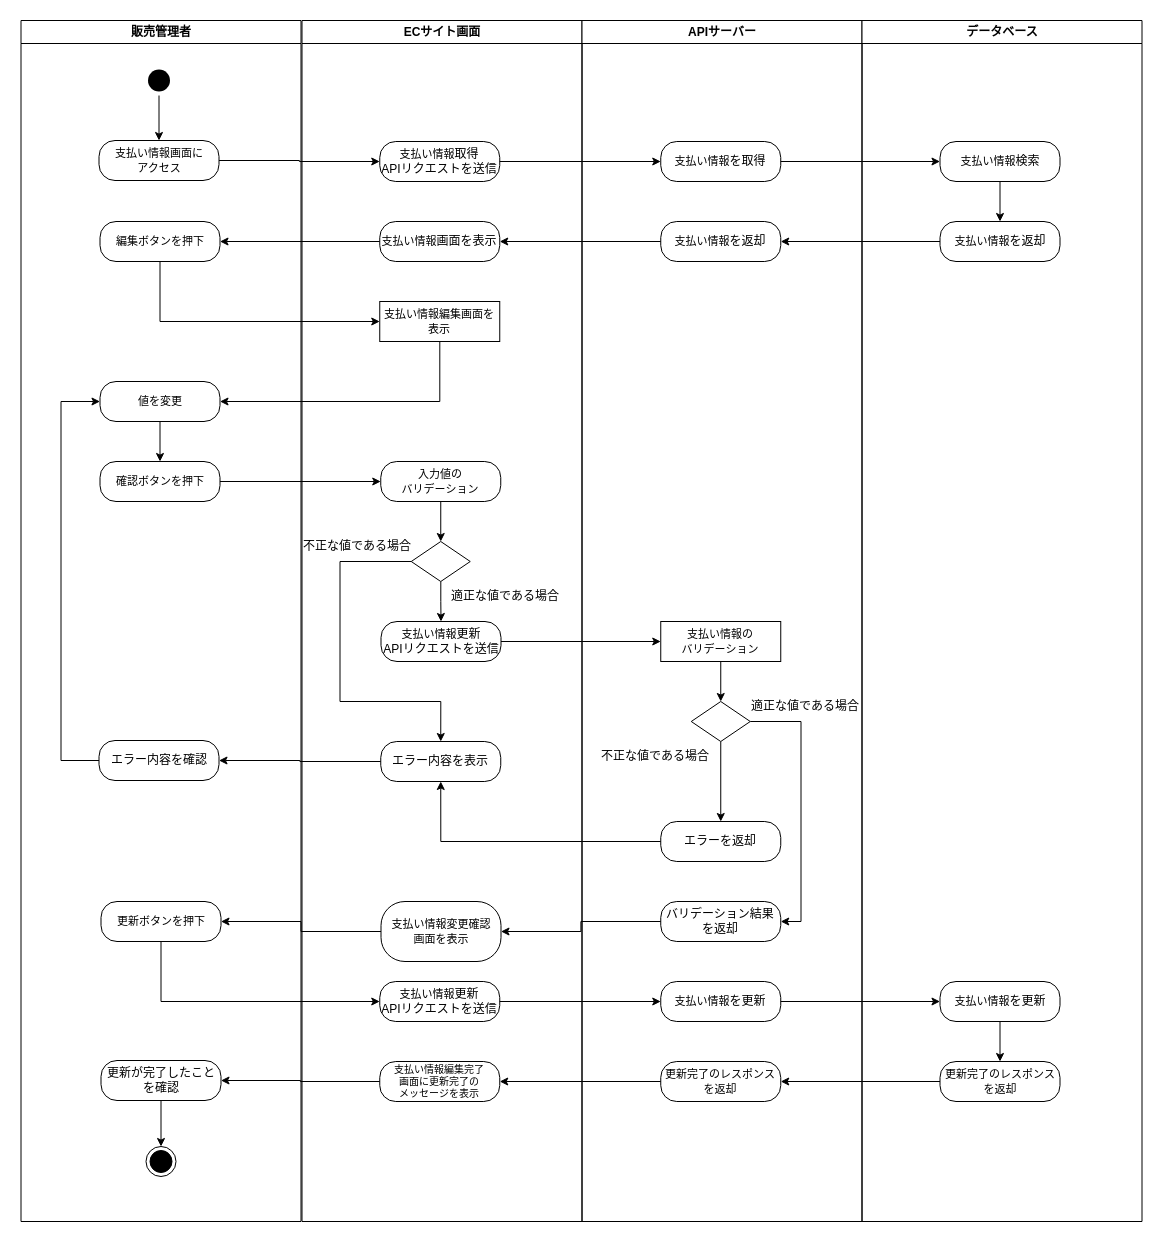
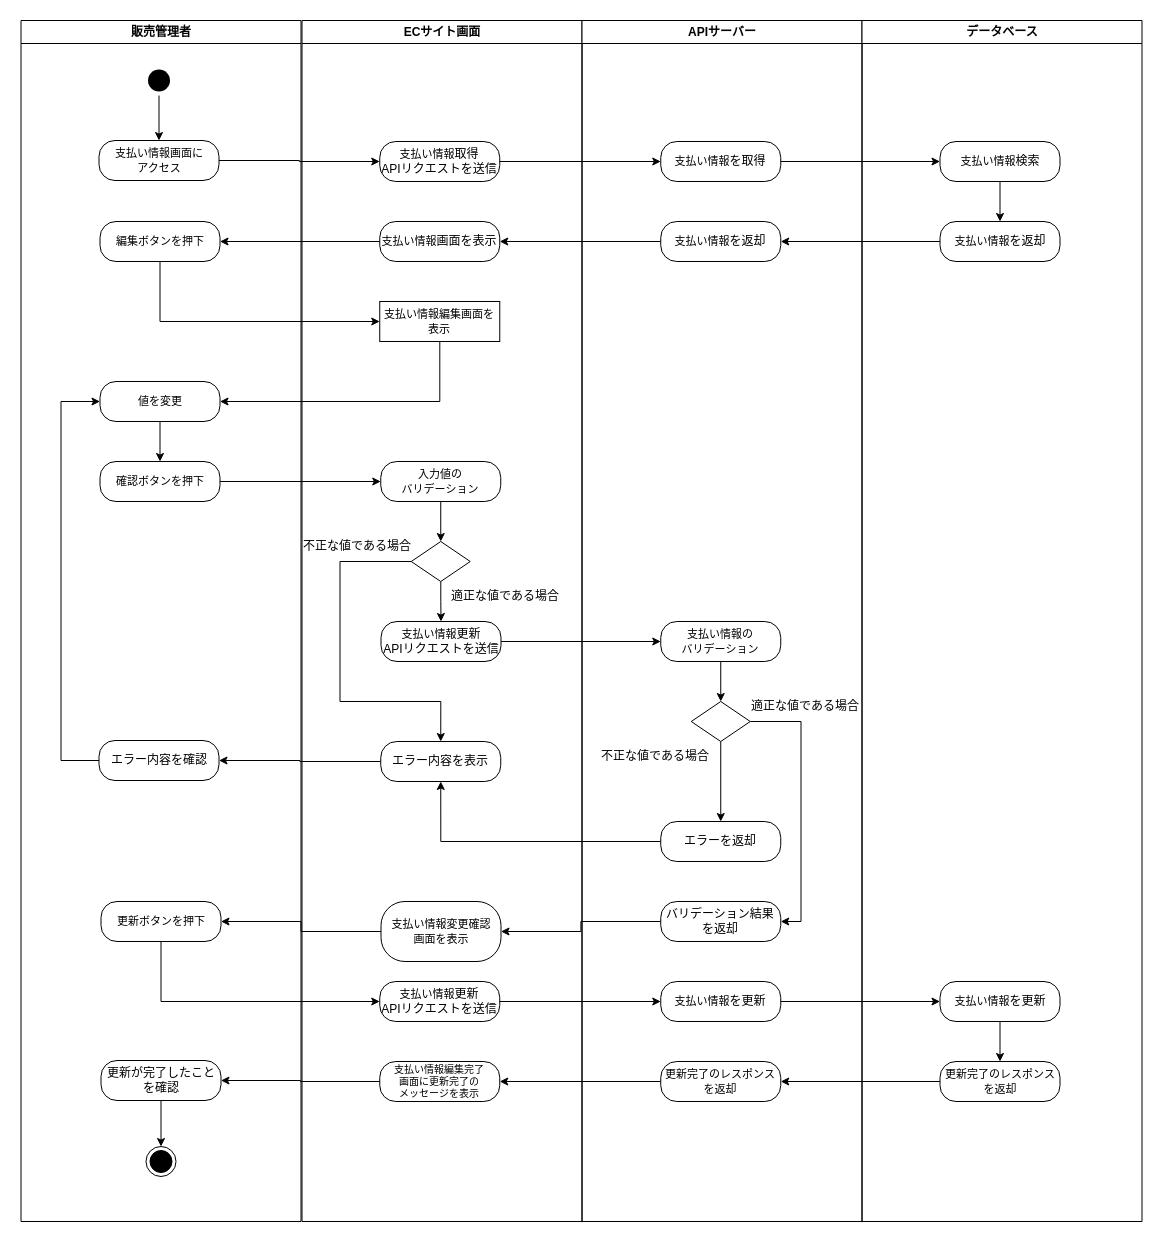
  <mxCell id="0" />
  <mxCell id="1" parent="0" />
  <mxCell id="2" value="販売管理者" style="swimlane;whiteSpace=wrap" vertex="1" parent="1"><mxGeometry x="20.5" y="20" width="280" height="1201" as="geometry" /></mxCell>
  <mxCell id="3" style="edgeStyle=orthogonalEdgeStyle;rounded=0;orthogonalLoop=1;jettySize=auto;html=1;entryX=0.5;entryY=0;entryDx=0;entryDy=0;" edge="1" parent="2" source="4" target="5"><mxGeometry relative="1" as="geometry" /></mxCell>
  <mxCell id="4" value="" style="ellipse;shape=startState;fillColor=#000000;strokeColor=none;" vertex="1" parent="2"><mxGeometry x="123" y="45" width="30" height="30" as="geometry" /></mxCell>
  <mxCell id="5" value="&lt;font style=&quot;font-size: 11px;&quot;&gt;支払い情報画面に&lt;/font&gt;&lt;div&gt;&lt;font style=&quot;font-size: 11px;&quot;&gt;アクセス&lt;/font&gt;&lt;/div&gt;" style="rounded=1;whiteSpace=wrap;html=1;arcSize=40;" vertex="1" parent="2"><mxGeometry x="78" y="120" width="120" height="40" as="geometry" /></mxCell>
  <mxCell id="6" value="&lt;span style=&quot;font-size: 11px;&quot;&gt;編集ボタンを押下&lt;/span&gt;" style="rounded=1;whiteSpace=wrap;html=1;arcSize=40;" vertex="1" parent="2"><mxGeometry x="79" y="201" width="120" height="40" as="geometry" /></mxCell>
  <mxCell id="7" style="edgeStyle=orthogonalEdgeStyle;rounded=0;orthogonalLoop=1;jettySize=auto;html=1;entryX=0;entryY=0.5;entryDx=0;entryDy=0;" edge="1" parent="2" source="8" target="13"><mxGeometry relative="1" as="geometry"><Array as="points"><mxPoint x="40" y="740" /><mxPoint x="40" y="381" /></Array></mxGeometry></mxCell>
  <mxCell id="8" value="&lt;font style=&quot;font-size: 12px;&quot;&gt;エラー内容を確認&lt;/font&gt;" style="rounded=1;whiteSpace=wrap;html=1;arcSize=40;" vertex="1" parent="2"><mxGeometry x="78" y="720" width="120" height="40" as="geometry" /></mxCell>
  <mxCell id="9" style="edgeStyle=orthogonalEdgeStyle;rounded=0;orthogonalLoop=1;jettySize=auto;html=1;entryX=0.5;entryY=0;entryDx=0;entryDy=0;" edge="1" parent="2" source="10" target="11"><mxGeometry relative="1" as="geometry" /></mxCell>
  <mxCell id="10" value="更新が完了したことを確認" style="rounded=1;whiteSpace=wrap;html=1;arcSize=40;" vertex="1" parent="2"><mxGeometry x="80" y="1040" width="120" height="40" as="geometry" /></mxCell>
  <mxCell id="11" value="" style="ellipse;html=1;shape=endState;fillColor=#000000;strokeColor=default;" vertex="1" parent="2"><mxGeometry x="125" y="1126" width="30" height="30" as="geometry" /></mxCell>
  <mxCell id="12" style="edgeStyle=orthogonalEdgeStyle;rounded=0;orthogonalLoop=1;jettySize=auto;html=1;entryX=0.5;entryY=0;entryDx=0;entryDy=0;" edge="1" parent="2" source="13" target="14"><mxGeometry relative="1" as="geometry" /></mxCell>
  <mxCell id="13" value="&lt;span style=&quot;font-size: 11px;&quot;&gt;値を変更&lt;/span&gt;" style="rounded=1;whiteSpace=wrap;html=1;arcSize=40;" vertex="1" parent="2"><mxGeometry x="79" y="361" width="120" height="40" as="geometry" /></mxCell>
  <mxCell id="14" value="&lt;span style=&quot;font-size: 11px;&quot;&gt;確認ボタンを押下&lt;/span&gt;" style="rounded=1;whiteSpace=wrap;html=1;arcSize=40;" vertex="1" parent="2"><mxGeometry x="79" y="441" width="120" height="40" as="geometry" /></mxCell>
  <mxCell id="15" value="&lt;span style=&quot;font-size: 11px;&quot;&gt;更新ボタンを押下&lt;/span&gt;" style="rounded=1;whiteSpace=wrap;html=1;arcSize=40;" vertex="1" parent="2"><mxGeometry x="80" y="881" width="120" height="40" as="geometry" /></mxCell>
  <mxCell id="16" value="ECサイト画面" style="swimlane;whiteSpace=wrap;startSize=23;" vertex="1" parent="1"><mxGeometry x="301.5" y="20" width="280" height="1201" as="geometry" /></mxCell>
  <mxCell id="17" value="&lt;div&gt;&lt;span style=&quot;font-size: 11px; background-color: initial;&quot;&gt;支払い情報&lt;/span&gt;取得&lt;/div&gt;APIリクエストを送信" style="rounded=1;whiteSpace=wrap;html=1;arcSize=40;" vertex="1" parent="16"><mxGeometry x="77.75" y="121" width="120" height="40" as="geometry" /></mxCell>
  <mxCell id="18" value="&lt;span style=&quot;font-size: 11px;&quot;&gt;支払い情報&lt;/span&gt;&lt;span style=&quot;font-size: 11px;&quot;&gt;編集画面を&lt;/span&gt;&lt;div&gt;&lt;span style=&quot;font-size: 11px;&quot;&gt;表示&lt;/span&gt;&lt;/div&gt;" style="whiteSpace=wrap;html=1;arcSize=40;rounded=0;" vertex="1" parent="16"><mxGeometry x="77.75" y="281" width="120" height="40" as="geometry" /></mxCell>
  <mxCell id="19" style="edgeStyle=orthogonalEdgeStyle;rounded=0;orthogonalLoop=1;jettySize=auto;html=1;entryX=0.5;entryY=0;entryDx=0;entryDy=0;" edge="1" parent="16" source="20" target="23"><mxGeometry relative="1" as="geometry" /></mxCell>
  <mxCell id="20" value="&lt;span style=&quot;font-size: 11px;&quot;&gt;入力値の&lt;/span&gt;&lt;div&gt;&lt;span style=&quot;font-size: 11px;&quot;&gt;バリデーション&lt;/span&gt;&lt;/div&gt;" style="rounded=1;whiteSpace=wrap;html=1;arcSize=40;" vertex="1" parent="16"><mxGeometry x="78.75" y="441" width="120" height="40" as="geometry" /></mxCell>
  <mxCell id="21" style="edgeStyle=orthogonalEdgeStyle;rounded=0;orthogonalLoop=1;jettySize=auto;html=1;entryX=0.5;entryY=0;entryDx=0;entryDy=0;exitX=0;exitY=0.5;exitDx=0;exitDy=0;" edge="1" parent="16" source="23" target="26"><mxGeometry relative="1" as="geometry"><Array as="points"><mxPoint x="38" y="541" /><mxPoint x="38" y="681" /><mxPoint x="139" y="681" /></Array></mxGeometry></mxCell>
  <mxCell id="22" style="edgeStyle=orthogonalEdgeStyle;rounded=0;orthogonalLoop=1;jettySize=auto;html=1;entryX=0.5;entryY=0;entryDx=0;entryDy=0;" edge="1" parent="16" source="23" target="28"><mxGeometry relative="1" as="geometry" /></mxCell>
  <mxCell id="23" value="" style="rhombus;whiteSpace=wrap;html=1;" vertex="1" parent="16"><mxGeometry x="109.25" y="521" width="59" height="40" as="geometry" /></mxCell>
  <mxCell id="24" value="適正な値である場合" style="text;html=1;align=center;verticalAlign=middle;whiteSpace=wrap;rounded=0;" vertex="1" parent="16"><mxGeometry x="148.5" y="561" width="110" height="30" as="geometry" /></mxCell>
  <mxCell id="25" value="不正な値である場合" style="text;html=1;align=center;verticalAlign=middle;whiteSpace=wrap;rounded=0;" vertex="1" parent="16"><mxGeometry y="511" width="110" height="30" as="geometry" /></mxCell>
  <mxCell id="26" value="&lt;font style=&quot;font-size: 12px;&quot;&gt;エラー内容を表示&lt;/font&gt;" style="rounded=1;whiteSpace=wrap;html=1;arcSize=40;" vertex="1" parent="16"><mxGeometry x="78.75" y="721" width="120" height="40" as="geometry" /></mxCell>
  <mxCell id="27" value="&lt;font style=&quot;font-size: 10px;&quot;&gt;支払い情報編集完了&lt;/font&gt;&lt;div&gt;&lt;font style=&quot;font-size: 10px;&quot;&gt;画面に&lt;/font&gt;&lt;span style=&quot;background-color: initial;&quot;&gt;更新完了の&lt;/span&gt;&lt;div style=&quot;font-size: 10px;&quot;&gt;&lt;font style=&quot;font-size: 10px;&quot;&gt;メッセージを表示&lt;/font&gt;&lt;/div&gt;&lt;/div&gt;" style="rounded=1;whiteSpace=wrap;html=1;arcSize=40;fontSize=10;" vertex="1" parent="16"><mxGeometry x="77.75" y="1041" width="120" height="40" as="geometry" /></mxCell>
  <mxCell id="28" value="&lt;div&gt;&lt;font style=&quot;font-size: 12px;&quot;&gt;&lt;span style=&quot;font-size: 11px; background-color: initial;&quot;&gt;支払い情報&lt;/span&gt;更新&lt;/font&gt;&lt;/div&gt;&lt;font style=&quot;font-size: 12px;&quot;&gt;APIリクエストを送信&lt;/font&gt;" style="rounded=1;whiteSpace=wrap;html=1;arcSize=40;" vertex="1" parent="16"><mxGeometry x="79" y="601" width="120" height="40" as="geometry" /></mxCell>
  <mxCell id="29" value="&lt;div&gt;&lt;span style=&quot;font-size: 11px; background-color: initial;&quot;&gt;支払い情報&lt;/span&gt;画面を表示&lt;/div&gt;" style="rounded=1;whiteSpace=wrap;html=1;arcSize=40;" vertex="1" parent="16"><mxGeometry x="77.75" y="201" width="120" height="40" as="geometry" /></mxCell>
  <mxCell id="30" value="&lt;span style=&quot;font-size: 11px;&quot;&gt;支払い情報&lt;/span&gt;&lt;span style=&quot;font-size: 11px;&quot;&gt;変更確認&lt;/span&gt;&lt;div&gt;&lt;span style=&quot;font-size: 11px;&quot;&gt;画面を&lt;/span&gt;&lt;span style=&quot;font-size: 11px; background-color: initial;&quot;&gt;表示&lt;/span&gt;&lt;/div&gt;" style="rounded=1;whiteSpace=wrap;html=1;arcSize=40;" vertex="1" parent="16"><mxGeometry x="79" y="881" width="120" height="60" as="geometry" /></mxCell>
  <mxCell id="31" value="&lt;div&gt;&lt;font style=&quot;font-size: 12px;&quot;&gt;&lt;span style=&quot;font-size: 11px; background-color: initial;&quot;&gt;支払い情報&lt;/span&gt;更新&lt;/font&gt;&lt;/div&gt;&lt;font style=&quot;font-size: 12px;&quot;&gt;APIリクエストを送信&lt;/font&gt;" style="rounded=1;whiteSpace=wrap;html=1;arcSize=40;" vertex="1" parent="16"><mxGeometry x="77.75" y="961" width="120" height="40" as="geometry" /></mxCell>
  <mxCell id="32" value="APIサーバー" style="swimlane;whiteSpace=wrap;startSize=23;" vertex="1" parent="1"><mxGeometry x="581.5" y="20" width="280" height="1201" as="geometry" /></mxCell>
  <mxCell id="33" style="edgeStyle=orthogonalEdgeStyle;rounded=0;orthogonalLoop=1;jettySize=auto;html=1;entryX=0.5;entryY=0;entryDx=0;entryDy=0;" edge="1" parent="32" source="34" target="37"><mxGeometry relative="1" as="geometry" /></mxCell>
- <mxCell id="34" value="&lt;span style=&quot;font-size: 11px;&quot;&gt;支払い情報&lt;/span&gt;&lt;span style=&quot;font-size: 11px;&quot;&gt;の&lt;/span&gt;&lt;div&gt;&lt;span style=&quot;font-size: 11px;&quot;&gt;バリデーション&lt;/span&gt;&lt;/div&gt;" style="whiteSpace=wrap;html=1;arcSize=40;rounded=0;" vertex="1" parent="32"><mxGeometry x="78.75" y="601" width="120" height="40" as="geometry" /></mxCell>
+ <mxCell id="34" value="&lt;span style=&quot;font-size: 11px;&quot;&gt;支払い情報&lt;/span&gt;&lt;span style=&quot;font-size: 11px;&quot;&gt;の&lt;/span&gt;&lt;div&gt;&lt;span style=&quot;font-size: 11px;&quot;&gt;バリデーション&lt;/span&gt;&lt;/div&gt;" style="rounded=1;whiteSpace=wrap;html=1;arcSize=40;" vertex="1" parent="32"><mxGeometry x="78.75" y="601" width="120" height="40" as="geometry" /></mxCell>
  <mxCell id="35" style="edgeStyle=orthogonalEdgeStyle;rounded=0;orthogonalLoop=1;jettySize=auto;html=1;entryX=0.5;entryY=0;entryDx=0;entryDy=0;" edge="1" parent="32" source="37" target="38"><mxGeometry relative="1" as="geometry" /></mxCell>
  <mxCell id="36" style="edgeStyle=orthogonalEdgeStyle;rounded=0;orthogonalLoop=1;jettySize=auto;html=1;entryX=1;entryY=0.5;entryDx=0;entryDy=0;" edge="1" parent="32" source="37" target="39"><mxGeometry relative="1" as="geometry"><Array as="points"><mxPoint x="219" y="701" /><mxPoint x="219" y="901" /></Array></mxGeometry></mxCell>
  <mxCell id="37" value="" style="rhombus;whiteSpace=wrap;html=1;" vertex="1" parent="32"><mxGeometry x="109.25" y="681" width="59" height="40" as="geometry" /></mxCell>
  <mxCell id="38" value="&lt;font style=&quot;font-size: 12px;&quot;&gt;エラーを返却&lt;/font&gt;" style="rounded=1;whiteSpace=wrap;html=1;arcSize=40;" vertex="1" parent="32"><mxGeometry x="78.75" y="801" width="120" height="40" as="geometry" /></mxCell>
  <mxCell id="39" value="&lt;font style=&quot;font-size: 12px;&quot;&gt;バリデーション結果を返却&lt;/font&gt;" style="rounded=1;whiteSpace=wrap;html=1;arcSize=40;" vertex="1" parent="32"><mxGeometry x="78.75" y="881" width="120" height="40" as="geometry" /></mxCell>
  <mxCell id="40" value="適正な値である場合" style="text;html=1;align=center;verticalAlign=middle;whiteSpace=wrap;rounded=0;" vertex="1" parent="32"><mxGeometry x="168.25" y="671" width="110" height="30" as="geometry" /></mxCell>
  <mxCell id="41" value="不正な値である場合" style="text;html=1;align=center;verticalAlign=middle;whiteSpace=wrap;rounded=0;" vertex="1" parent="32"><mxGeometry x="18.5" y="721" width="110" height="30" as="geometry" /></mxCell>
  <mxCell id="42" value="&lt;span style=&quot;font-size: 11px;&quot;&gt;更新完了のレスポンス&lt;/span&gt;&lt;div&gt;&lt;span style=&quot;font-size: 11px;&quot;&gt;を返却&lt;/span&gt;&lt;/div&gt;" style="rounded=1;whiteSpace=wrap;html=1;arcSize=40;" vertex="1" parent="32"><mxGeometry x="78.75" y="1041" width="120" height="40" as="geometry" /></mxCell>
  <mxCell id="43" value="&lt;div&gt;&lt;span style=&quot;font-size: 11px; background-color: initial;&quot;&gt;支払い情報&lt;/span&gt;を取得&lt;/div&gt;" style="rounded=1;whiteSpace=wrap;html=1;arcSize=40;" vertex="1" parent="32"><mxGeometry x="78.75" y="121" width="120" height="40" as="geometry" /></mxCell>
  <mxCell id="44" value="&lt;div&gt;&lt;span style=&quot;font-size: 11px; background-color: initial;&quot;&gt;支払い情報&lt;/span&gt;を返却&lt;/div&gt;" style="rounded=1;whiteSpace=wrap;html=1;arcSize=40;" vertex="1" parent="32"><mxGeometry x="78.75" y="201" width="120" height="40" as="geometry" /></mxCell>
  <mxCell id="45" value="&lt;font style=&quot;font-size: 12px;&quot;&gt;&lt;span style=&quot;font-size: 11px;&quot;&gt;支払い情報&lt;/span&gt;を更新&lt;/font&gt;" style="rounded=1;whiteSpace=wrap;html=1;arcSize=40;" vertex="1" parent="32"><mxGeometry x="78.75" y="961" width="120" height="40" as="geometry" /></mxCell>
  <mxCell id="46" value="データベース" style="swimlane;whiteSpace=wrap;startSize=23;" vertex="1" parent="1"><mxGeometry x="861.5" y="20" width="280" height="1201" as="geometry" /></mxCell>
  <mxCell id="47" style="edgeStyle=orthogonalEdgeStyle;rounded=0;orthogonalLoop=1;jettySize=auto;html=1;entryX=0.5;entryY=0;entryDx=0;entryDy=0;" edge="1" parent="46" source="48" target="49"><mxGeometry relative="1" as="geometry" /></mxCell>
  <mxCell id="48" value="&lt;font style=&quot;font-size: 12px;&quot;&gt;&lt;span style=&quot;font-size: 11px;&quot;&gt;支払い情報&lt;/span&gt;を更新&lt;/font&gt;" style="rounded=1;whiteSpace=wrap;html=1;arcSize=40;" vertex="1" parent="46"><mxGeometry x="78" y="961" width="120" height="40" as="geometry" /></mxCell>
  <mxCell id="49" value="&lt;span style=&quot;font-size: 11px;&quot;&gt;更新完了のレスポンス&lt;/span&gt;&lt;div&gt;&lt;span style=&quot;font-size: 11px;&quot;&gt;を返却&lt;/span&gt;&lt;/div&gt;" style="rounded=1;whiteSpace=wrap;html=1;arcSize=40;" vertex="1" parent="46"><mxGeometry x="78" y="1041" width="120" height="40" as="geometry" /></mxCell>
  <mxCell id="50" style="edgeStyle=orthogonalEdgeStyle;rounded=0;orthogonalLoop=1;jettySize=auto;html=1;entryX=0.5;entryY=0;entryDx=0;entryDy=0;" edge="1" parent="46" source="51" target="52"><mxGeometry relative="1" as="geometry" /></mxCell>
  <mxCell id="51" value="&lt;div&gt;&lt;span style=&quot;font-size: 11px; background-color: initial;&quot;&gt;支払い情報&lt;/span&gt;検索&lt;/div&gt;" style="rounded=1;whiteSpace=wrap;html=1;arcSize=40;" vertex="1" parent="46"><mxGeometry x="78" y="121" width="120" height="40" as="geometry" /></mxCell>
  <mxCell id="52" value="&lt;div&gt;&lt;span style=&quot;font-size: 11px; background-color: initial;&quot;&gt;支払い情報&lt;/span&gt;を返却&lt;/div&gt;" style="rounded=1;whiteSpace=wrap;html=1;arcSize=40;" vertex="1" parent="46"><mxGeometry x="78" y="201" width="120" height="40" as="geometry" /></mxCell>
  <mxCell id="53" style="edgeStyle=orthogonalEdgeStyle;rounded=0;orthogonalLoop=1;jettySize=auto;html=1;entryX=0;entryY=0.5;entryDx=0;entryDy=0;" edge="1" parent="1" source="5" target="17"><mxGeometry relative="1" as="geometry" /></mxCell>
  <mxCell id="54" style="edgeStyle=orthogonalEdgeStyle;rounded=0;orthogonalLoop=1;jettySize=auto;html=1;entryX=1;entryY=0.5;entryDx=0;entryDy=0;" edge="1" parent="1" source="26" target="8"><mxGeometry relative="1" as="geometry" /></mxCell>
  <mxCell id="55" style="edgeStyle=orthogonalEdgeStyle;rounded=0;orthogonalLoop=1;jettySize=auto;html=1;entryX=1;entryY=0.5;entryDx=0;entryDy=0;" edge="1" parent="1" source="27" target="10"><mxGeometry relative="1" as="geometry" /></mxCell>
  <mxCell id="56" style="edgeStyle=orthogonalEdgeStyle;rounded=0;orthogonalLoop=1;jettySize=auto;html=1;entryX=1;entryY=0.5;entryDx=0;entryDy=0;" edge="1" parent="1" source="42" target="27"><mxGeometry relative="1" as="geometry" /></mxCell>
  <mxCell id="57" style="edgeStyle=orthogonalEdgeStyle;rounded=0;orthogonalLoop=1;jettySize=auto;html=1;entryX=0;entryY=0.5;entryDx=0;entryDy=0;" edge="1" parent="1" source="28" target="34"><mxGeometry relative="1" as="geometry" /></mxCell>
  <mxCell id="58" style="edgeStyle=orthogonalEdgeStyle;rounded=0;orthogonalLoop=1;jettySize=auto;html=1;entryX=0.5;entryY=1;entryDx=0;entryDy=0;" edge="1" parent="1" source="38" target="26"><mxGeometry relative="1" as="geometry" /></mxCell>
  <mxCell id="59" style="edgeStyle=orthogonalEdgeStyle;rounded=0;orthogonalLoop=1;jettySize=auto;html=1;entryX=1;entryY=0.5;entryDx=0;entryDy=0;" edge="1" parent="1" source="49" target="42"><mxGeometry relative="1" as="geometry" /></mxCell>
  <mxCell id="60" style="edgeStyle=orthogonalEdgeStyle;rounded=0;orthogonalLoop=1;jettySize=auto;html=1;entryX=0;entryY=0.5;entryDx=0;entryDy=0;" edge="1" parent="1" source="17" target="43"><mxGeometry relative="1" as="geometry" /></mxCell>
  <mxCell id="61" style="edgeStyle=orthogonalEdgeStyle;rounded=0;orthogonalLoop=1;jettySize=auto;html=1;entryX=0;entryY=0.5;entryDx=0;entryDy=0;" edge="1" parent="1" source="43" target="51"><mxGeometry relative="1" as="geometry" /></mxCell>
  <mxCell id="62" style="edgeStyle=orthogonalEdgeStyle;rounded=0;orthogonalLoop=1;jettySize=auto;html=1;entryX=1;entryY=0.5;entryDx=0;entryDy=0;" edge="1" parent="1" source="52" target="44"><mxGeometry relative="1" as="geometry" /></mxCell>
  <mxCell id="63" style="edgeStyle=orthogonalEdgeStyle;rounded=0;orthogonalLoop=1;jettySize=auto;html=1;entryX=1;entryY=0.5;entryDx=0;entryDy=0;" edge="1" parent="1" source="44" target="29"><mxGeometry relative="1" as="geometry" /></mxCell>
  <mxCell id="64" style="edgeStyle=orthogonalEdgeStyle;rounded=0;orthogonalLoop=1;jettySize=auto;html=1;entryX=1;entryY=0.5;entryDx=0;entryDy=0;" edge="1" parent="1" source="29" target="6"><mxGeometry relative="1" as="geometry" /></mxCell>
  <mxCell id="65" style="edgeStyle=orthogonalEdgeStyle;rounded=0;orthogonalLoop=1;jettySize=auto;html=1;entryX=0;entryY=0.5;entryDx=0;entryDy=0;" edge="1" parent="1" source="6" target="18"><mxGeometry relative="1" as="geometry"><Array as="points"><mxPoint x="159" y="321" /></Array></mxGeometry></mxCell>
  <mxCell id="66" style="edgeStyle=orthogonalEdgeStyle;rounded=0;orthogonalLoop=1;jettySize=auto;html=1;entryX=1;entryY=0.5;entryDx=0;entryDy=0;" edge="1" parent="1" source="18" target="13"><mxGeometry relative="1" as="geometry"><Array as="points"><mxPoint x="439" y="401" /></Array></mxGeometry></mxCell>
  <mxCell id="67" style="edgeStyle=orthogonalEdgeStyle;rounded=0;orthogonalLoop=1;jettySize=auto;html=1;entryX=1;entryY=0.5;entryDx=0;entryDy=0;" edge="1" parent="1" source="39" target="30"><mxGeometry relative="1" as="geometry" /></mxCell>
  <mxCell id="68" style="edgeStyle=orthogonalEdgeStyle;rounded=0;orthogonalLoop=1;jettySize=auto;html=1;entryX=1;entryY=0.5;entryDx=0;entryDy=0;" edge="1" parent="1" source="30" target="15"><mxGeometry relative="1" as="geometry" /></mxCell>
  <mxCell id="69" style="edgeStyle=orthogonalEdgeStyle;rounded=0;orthogonalLoop=1;jettySize=auto;html=1;entryX=0;entryY=0.5;entryDx=0;entryDy=0;" edge="1" parent="1" source="15" target="31"><mxGeometry relative="1" as="geometry"><Array as="points"><mxPoint x="160" y="1001" /></Array></mxGeometry></mxCell>
  <mxCell id="70" style="edgeStyle=orthogonalEdgeStyle;rounded=0;orthogonalLoop=1;jettySize=auto;html=1;entryX=0;entryY=0.5;entryDx=0;entryDy=0;" edge="1" parent="1" source="31" target="45"><mxGeometry relative="1" as="geometry" /></mxCell>
  <mxCell id="71" style="edgeStyle=orthogonalEdgeStyle;rounded=0;orthogonalLoop=1;jettySize=auto;html=1;entryX=0;entryY=0.5;entryDx=0;entryDy=0;" edge="1" parent="1" source="45" target="48"><mxGeometry relative="1" as="geometry" /></mxCell>
  <mxCell id="72" style="edgeStyle=orthogonalEdgeStyle;rounded=0;orthogonalLoop=1;jettySize=auto;html=1;entryX=0;entryY=0.5;entryDx=0;entryDy=0;" edge="1" parent="1" source="14" target="20"><mxGeometry relative="1" as="geometry" /></mxCell>
